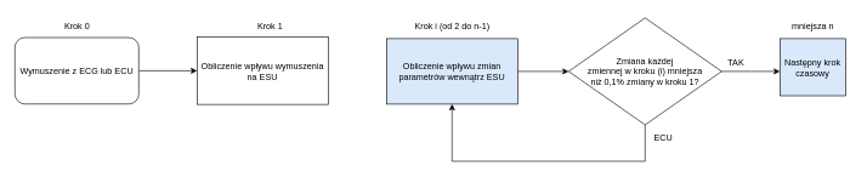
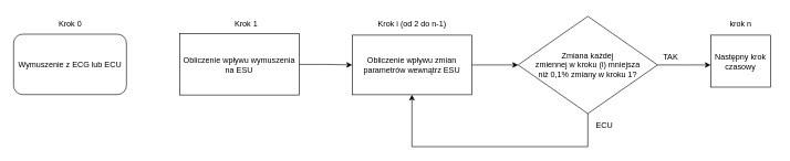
  <mxCell id="0" />
  <mxCell id="1" parent="0" />
- <mxCell id="2" value="" style="edgeStyle=orthogonalEdgeStyle;rounded=0;orthogonalLoop=1;jettySize=auto;html=1;" edge="1" parent="1" source="3" target="5"><mxGeometry relative="1" as="geometry" /></mxCell>
  <mxCell id="3" value="Wymuszenie z ECG lub ECU" style="whiteSpace=wrap;html=1;rounded=1;" vertex="1" parent="1"><mxGeometry x="20" y="51" width="170" height="91.25" as="geometry" /></mxCell>
+ <mxCell id="4" value="" style="edgeStyle=orthogonalEdgeStyle;rounded=0;orthogonalLoop=1;jettySize=auto;html=1;" edge="1" parent="1" source="5" target="7"><mxGeometry relative="1" as="geometry" /></mxCell>
  <mxCell id="5" value="Obliczenie wpływu wymuszenia na ESU" style="rounded=0;whiteSpace=wrap;html=1;" vertex="1" parent="1"><mxGeometry x="270" y="50.38" width="180" height="92.5" as="geometry" /></mxCell>
  <mxCell id="6" value="" style="edgeStyle=orthogonalEdgeStyle;rounded=0;orthogonalLoop=1;jettySize=auto;html=1;" edge="1" parent="1" source="7" target="10"><mxGeometry relative="1" as="geometry" /></mxCell>
- <mxCell id="7" value="Obliczenie wpływu zmian parametrów wewnątrz ESU" style="rounded=0;whiteSpace=wrap;html=1;fillColor=#dae8fc;" vertex="1" parent="1"><mxGeometry x="530" y="52.5" width="180" height="90" as="geometry" /></mxCell>
+ <mxCell id="7" value="Obliczenie wpływu zmian parametrów wewnątrz ESU" style="rounded=0;whiteSpace=wrap;html=1;" vertex="1" parent="1"><mxGeometry x="530" y="52.5" width="180" height="90" as="geometry" /></mxCell>
  <mxCell id="8" style="edgeStyle=orthogonalEdgeStyle;rounded=0;orthogonalLoop=1;jettySize=auto;html=1;entryX=0.5;entryY=1;entryDx=0;entryDy=0;" edge="1" parent="1" source="10" target="7"><mxGeometry relative="1" as="geometry"><Array as="points"><mxPoint x="885" y="221" /><mxPoint x="620" y="221" /></Array></mxGeometry></mxCell>
  <mxCell id="9" style="edgeStyle=orthogonalEdgeStyle;rounded=0;orthogonalLoop=1;jettySize=auto;html=1;" edge="1" parent="1" source="10"><mxGeometry relative="1" as="geometry"><mxPoint x="1070" y="97.5" as="targetPoint" /></mxGeometry></mxCell>
  <mxCell id="10" value="Zmiana każdej &lt;br&gt;zmiennej w kroku (i) mniejsza&lt;br&gt;niż 0,1% zmiany w kroku 1?" style="rhombus;whiteSpace=wrap;html=1;" vertex="1" parent="1"><mxGeometry x="780" y="24" width="210" height="147" as="geometry" /></mxCell>
  <mxCell id="11" value="TAK" style="text;html=1;strokeColor=none;fillColor=none;align=center;verticalAlign=middle;whiteSpace=wrap;rounded=0;" vertex="1" parent="1"><mxGeometry x="980" y="71" width="60" height="30" as="geometry" /></mxCell>
  <mxCell id="12" value="ECU" style="text;html=1;strokeColor=none;fillColor=none;align=center;verticalAlign=middle;whiteSpace=wrap;rounded=0;" vertex="1" parent="1"><mxGeometry x="880" y="174" width="60" height="30" as="geometry" /></mxCell>
  <mxCell id="13" value="Krok 0" style="text;html=1;strokeColor=none;fillColor=none;align=center;verticalAlign=middle;whiteSpace=wrap;rounded=0;" vertex="1" parent="1"><mxGeometry x="52.5" y="20.38" width="105" height="30" as="geometry" /></mxCell>
  <mxCell id="14" value="Krok i (od 2 do n-1)" style="text;html=1;strokeColor=none;fillColor=none;align=center;verticalAlign=middle;whiteSpace=wrap;rounded=0;" vertex="1" parent="1"><mxGeometry x="567.5" y="20.38" width="105" height="30" as="geometry" /></mxCell>
  <mxCell id="15" value="Krok 1" style="text;html=1;strokeColor=none;fillColor=none;align=center;verticalAlign=middle;whiteSpace=wrap;rounded=0;" vertex="1" parent="1"><mxGeometry x="317.5" y="20.38" width="105" height="30" as="geometry" /></mxCell>
- <mxCell id="16" value="Następny krok czasowy" style="rounded=0;whiteSpace=wrap;html=1;fillColor=#dae8fc;" vertex="1" parent="1"><mxGeometry x="1070" y="52.5" width="90" height="78.5" as="geometry" /></mxCell>
- <mxCell id="17" value="mniejsza n" style="text;html=1;strokeColor=none;fillColor=none;align=center;verticalAlign=middle;whiteSpace=wrap;rounded=0;" vertex="1" parent="1"><mxGeometry x="1062.5" y="20.38" width="105" height="30" as="geometry" /></mxCell>
+ <mxCell id="16" value="Następny krok czasowy" style="rounded=0;whiteSpace=wrap;html=1;" vertex="1" parent="1"><mxGeometry x="1070" y="52.5" width="90" height="78.5" as="geometry" /></mxCell>
+ <mxCell id="17" value="krok n" style="text;html=1;strokeColor=none;fillColor=none;align=center;verticalAlign=middle;whiteSpace=wrap;rounded=0;" vertex="1" parent="1"><mxGeometry x="1062.5" y="20.38" width="105" height="30" as="geometry" /></mxCell>
